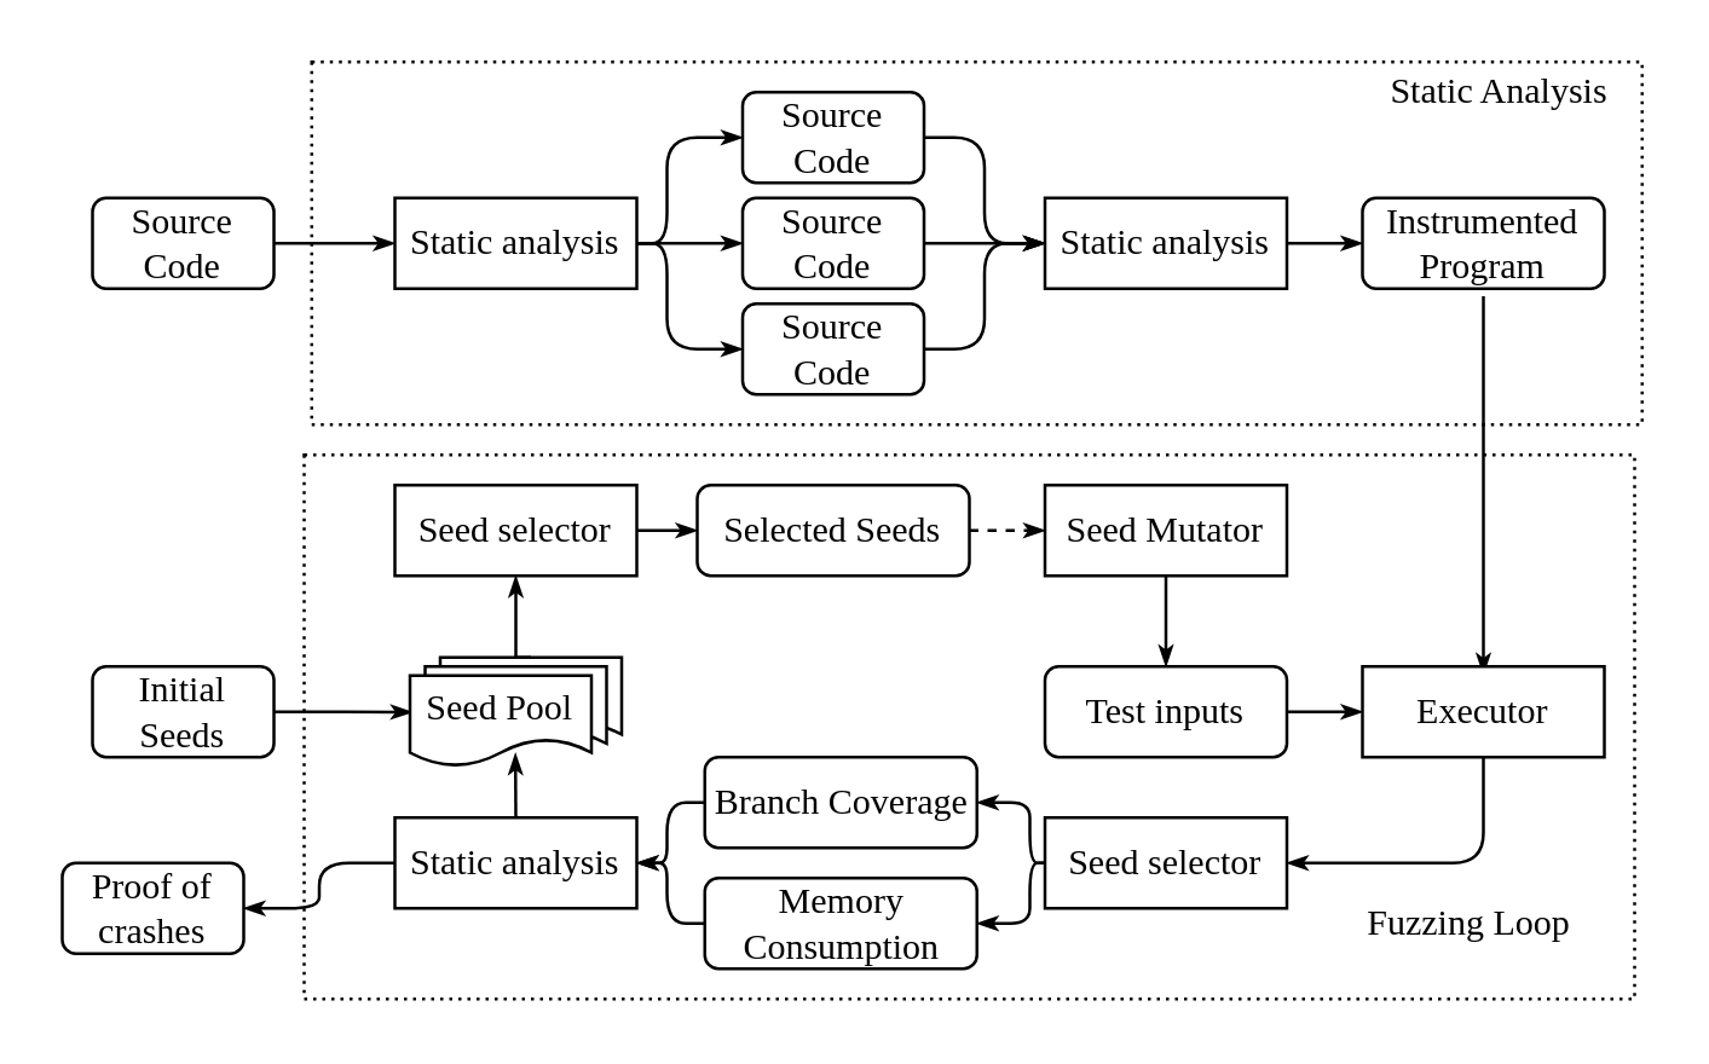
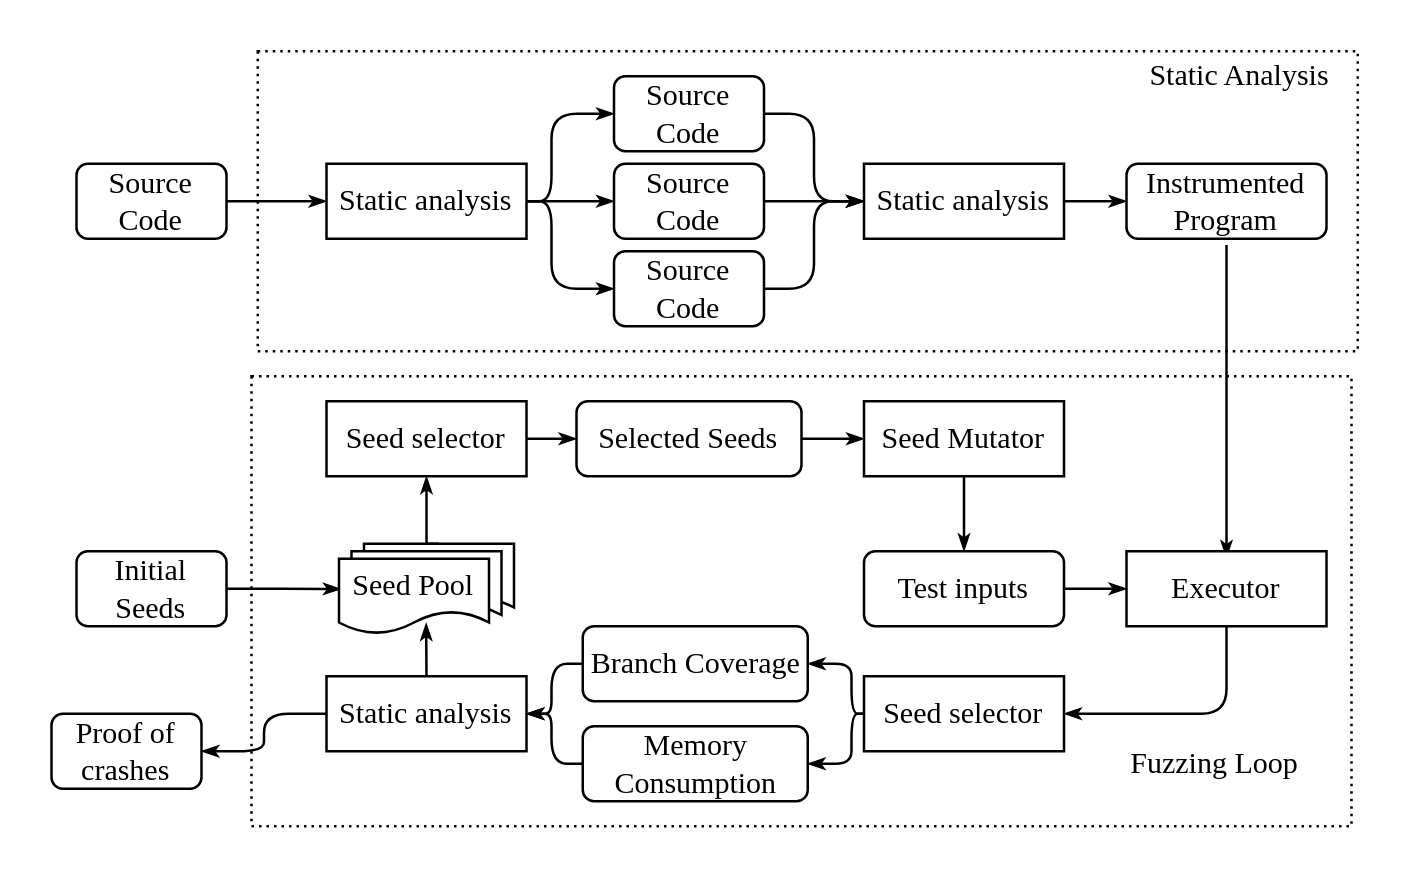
  <mxCell id="0" />
  <mxCell id="1" parent="0" />
  <mxCell id="2" value="" style="rounded=0;whiteSpace=wrap;html=1;dashed=1;dashPattern=1 2;fontFamily=Georgia;" vertex="1" parent="1"><mxGeometry x="102.5" y="20" width="440" height="120" as="geometry" /></mxCell>
  <mxCell id="3" value="" style="rounded=0;whiteSpace=wrap;html=1;dashed=1;dashPattern=1 2;fontFamily=Georgia;" vertex="1" parent="1"><mxGeometry x="100" y="150" width="440" height="180" as="geometry" /></mxCell>
  <mxCell id="4" style="edgeStyle=orthogonalEdgeStyle;rounded=1;orthogonalLoop=1;jettySize=auto;html=1;exitX=1;exitY=0.5;exitDx=0;exitDy=0;entryX=0;entryY=0.5;entryDx=0;entryDy=0;strokeColor=#000000;fontFamily=Georgia;endSize=4;endArrow=classicThin;endFill=1;" edge="1" parent="1" source="5" target="12"><mxGeometry relative="1" as="geometry" /></mxCell>
  <mxCell id="5" value="Source Code" style="rounded=1;whiteSpace=wrap;html=1;fontFamily=Georgia;" vertex="1" parent="1"><mxGeometry x="30" y="65" width="60" height="30" as="geometry" /></mxCell>
  <mxCell id="6" style="edgeStyle=orthogonalEdgeStyle;rounded=0;orthogonalLoop=1;jettySize=auto;html=1;exitX=1;exitY=0.5;exitDx=0;exitDy=0;entryX=0.012;entryY=0.404;entryDx=0;entryDy=0;entryPerimeter=0;fontFamily=Georgia;endSize=4;endArrow=classicThin;endFill=1;" edge="1" parent="1" source="7" target="46"><mxGeometry relative="1" as="geometry" /></mxCell>
  <mxCell id="7" value="Initial Seeds" style="rounded=1;whiteSpace=wrap;html=1;fontFamily=Georgia;" vertex="1" parent="1"><mxGeometry x="30" y="220" width="60" height="30" as="geometry" /></mxCell>
  <mxCell id="8" value="Proof of crashes" style="rounded=1;whiteSpace=wrap;html=1;fontFamily=Georgia;" vertex="1" parent="1"><mxGeometry x="20" y="285" width="60" height="30" as="geometry" /></mxCell>
  <mxCell id="9" style="edgeStyle=orthogonalEdgeStyle;rounded=1;orthogonalLoop=1;jettySize=auto;html=1;exitX=1;exitY=0.5;exitDx=0;exitDy=0;entryX=0;entryY=0.5;entryDx=0;entryDy=0;strokeColor=#000000;fontFamily=Georgia;endSize=4;endArrow=classicThin;endFill=1;" edge="1" parent="1" source="12" target="16"><mxGeometry relative="1" as="geometry" /></mxCell>
  <mxCell id="10" style="edgeStyle=orthogonalEdgeStyle;rounded=1;orthogonalLoop=1;jettySize=auto;html=1;exitX=1;exitY=0.5;exitDx=0;exitDy=0;entryX=0;entryY=0.5;entryDx=0;entryDy=0;strokeColor=#000000;fontFamily=Georgia;strokeWidth=1;endArrow=classicThin;endFill=1;endSize=4;" edge="1" parent="1" source="12" target="18"><mxGeometry relative="1" as="geometry"><Array as="points"><mxPoint x="220" y="80" /><mxPoint x="220" y="115" /></Array></mxGeometry></mxCell>
  <mxCell id="11" style="edgeStyle=orthogonalEdgeStyle;rounded=1;orthogonalLoop=1;jettySize=auto;html=1;exitX=1;exitY=0.5;exitDx=0;exitDy=0;entryX=0;entryY=0.5;entryDx=0;entryDy=0;endArrow=classicThin;endFill=1;strokeColor=#000000;strokeWidth=1;fontFamily=Georgia;endSize=4;" edge="1" parent="1" source="12" target="14"><mxGeometry relative="1" as="geometry"><Array as="points"><mxPoint x="220" y="80" /><mxPoint x="220" y="45" /></Array></mxGeometry></mxCell>
  <mxCell id="12" value="&lt;font&gt;Static analysis&lt;/font&gt;" style="rounded=0;whiteSpace=wrap;html=1;fontFamily=Georgia;" vertex="1" parent="1"><mxGeometry x="130" y="65" width="80" height="30" as="geometry" /></mxCell>
  <mxCell id="13" style="edgeStyle=orthogonalEdgeStyle;rounded=1;orthogonalLoop=1;jettySize=auto;html=1;exitX=1;exitY=0.5;exitDx=0;exitDy=0;entryX=0;entryY=0.5;entryDx=0;entryDy=0;endArrow=classicThin;endFill=1;endSize=4;strokeColor=#000000;strokeWidth=1;fontFamily=Georgia;" edge="1" parent="1" source="14" target="20"><mxGeometry relative="1" as="geometry" /></mxCell>
  <mxCell id="14" value="Source Code" style="rounded=1;whiteSpace=wrap;html=1;fontFamily=Georgia;" vertex="1" parent="1"><mxGeometry x="245" y="30" width="60" height="30" as="geometry" /></mxCell>
  <mxCell id="15" style="edgeStyle=orthogonalEdgeStyle;rounded=1;orthogonalLoop=1;jettySize=auto;html=1;exitX=1;exitY=0.5;exitDx=0;exitDy=0;entryX=0;entryY=0.5;entryDx=0;entryDy=0;endArrow=classicThin;endFill=1;endSize=4;strokeColor=#000000;strokeWidth=1;fontFamily=Georgia;" edge="1" parent="1" source="16" target="20"><mxGeometry relative="1" as="geometry" /></mxCell>
  <mxCell id="16" value="Source Code" style="rounded=1;whiteSpace=wrap;html=1;fontFamily=Georgia;" vertex="1" parent="1"><mxGeometry x="245" y="65" width="60" height="30" as="geometry" /></mxCell>
  <mxCell id="17" style="edgeStyle=orthogonalEdgeStyle;rounded=1;orthogonalLoop=1;jettySize=auto;html=1;exitX=1;exitY=0.5;exitDx=0;exitDy=0;entryX=0;entryY=0.5;entryDx=0;entryDy=0;endArrow=classicThin;endFill=1;endSize=4;strokeColor=#000000;strokeWidth=1;fontFamily=Georgia;" edge="1" parent="1" source="18" target="20"><mxGeometry relative="1" as="geometry" /></mxCell>
  <mxCell id="18" value="Source Code" style="rounded=1;whiteSpace=wrap;html=1;fontFamily=Georgia;" vertex="1" parent="1"><mxGeometry x="245" y="100" width="60" height="30" as="geometry" /></mxCell>
  <mxCell id="19" style="edgeStyle=orthogonalEdgeStyle;rounded=1;orthogonalLoop=1;jettySize=auto;html=1;exitX=1;exitY=0.5;exitDx=0;exitDy=0;entryX=0;entryY=0.5;entryDx=0;entryDy=0;endArrow=classicThin;endFill=1;endSize=4;strokeColor=#000000;strokeWidth=1;fontFamily=Georgia;" edge="1" parent="1" source="20" target="22"><mxGeometry relative="1" as="geometry" /></mxCell>
  <mxCell id="20" value="&lt;font&gt;Static analysis&lt;/font&gt;" style="rounded=0;whiteSpace=wrap;html=1;fontFamily=Georgia;" vertex="1" parent="1"><mxGeometry x="345" y="65" width="80" height="30" as="geometry" /></mxCell>
  <mxCell id="21" style="edgeStyle=orthogonalEdgeStyle;rounded=0;orthogonalLoop=1;jettySize=auto;html=1;exitX=0.5;exitY=1;exitDx=0;exitDy=0;entryX=0.5;entryY=0;entryDx=0;entryDy=0;fontFamily=Georgia;endSize=4;endArrow=classicThin;endFill=1;" edge="1" parent="1"><mxGeometry relative="1" as="geometry"><mxPoint x="490" y="97.452" as="sourcePoint" /><mxPoint x="490" y="222.69" as="targetPoint" /></mxGeometry></mxCell>
  <mxCell id="22" value="Instrumented Program" style="rounded=1;whiteSpace=wrap;html=1;fontFamily=Georgia;" vertex="1" parent="1"><mxGeometry x="450" y="65" width="80" height="30" as="geometry" /></mxCell>
  <mxCell id="23" style="edgeStyle=orthogonalEdgeStyle;rounded=0;orthogonalLoop=1;jettySize=auto;html=1;exitX=0.5;exitY=0;exitDx=0;exitDy=0;entryX=0.581;entryY=0.857;entryDx=0;entryDy=0;entryPerimeter=0;fontFamily=Georgia;endArrow=classicThin;endFill=1;endSize=4;" edge="1" parent="1" source="25" target="46"><mxGeometry relative="1" as="geometry" /></mxCell>
  <mxCell id="24" style="edgeStyle=orthogonalEdgeStyle;rounded=1;orthogonalLoop=1;jettySize=auto;html=1;exitX=0;exitY=0.5;exitDx=0;exitDy=0;entryX=1;entryY=0.5;entryDx=0;entryDy=0;strokeColor=#000000;fontFamily=Georgia;endSize=4;endArrow=classicThin;endFill=1;" edge="1" parent="1" source="25" target="8"><mxGeometry relative="1" as="geometry" /></mxCell>
  <mxCell id="25" value="&lt;font&gt;Static analysis&lt;/font&gt;" style="rounded=0;whiteSpace=wrap;html=1;fontFamily=Georgia;" vertex="1" parent="1"><mxGeometry x="130" y="270" width="80" height="30" as="geometry" /></mxCell>
  <mxCell id="26" style="edgeStyle=orthogonalEdgeStyle;rounded=0;orthogonalLoop=1;jettySize=auto;html=1;exitX=1;exitY=0.5;exitDx=0;exitDy=0;entryX=0;entryY=0.5;entryDx=0;entryDy=0;fontFamily=Georgia;endSize=4;endArrow=classicThin;endFill=1;" edge="1" parent="1" source="27" target="29"><mxGeometry relative="1" as="geometry" /></mxCell>
  <mxCell id="27" value="Seed selector" style="rounded=0;whiteSpace=wrap;html=1;fontFamily=Georgia;" vertex="1" parent="1"><mxGeometry x="130" y="160" width="80" height="30" as="geometry" /></mxCell>
- <mxCell id="28" style="edgeStyle=orthogonalEdgeStyle;rounded=0;orthogonalLoop=1;jettySize=auto;html=1;exitX=1;exitY=0.5;exitDx=0;exitDy=0;entryX=0;entryY=0.5;entryDx=0;entryDy=0;fontFamily=Georgia;endSize=4;endArrow=classicThin;endFill=1;dashed=1;" edge="1" parent="1" source="29" target="31"><mxGeometry relative="1" as="geometry" /></mxCell>
+ <mxCell id="28" style="edgeStyle=orthogonalEdgeStyle;rounded=0;orthogonalLoop=1;jettySize=auto;html=1;exitX=1;exitY=0.5;exitDx=0;exitDy=0;entryX=0;entryY=0.5;entryDx=0;entryDy=0;fontFamily=Georgia;endSize=4;endArrow=classicThin;endFill=1;" edge="1" parent="1" source="29" target="31"><mxGeometry relative="1" as="geometry" /></mxCell>
  <mxCell id="29" value="Selected Seeds" style="rounded=1;whiteSpace=wrap;html=1;fontFamily=Georgia;" vertex="1" parent="1"><mxGeometry x="230" y="160" width="90" height="30" as="geometry" /></mxCell>
  <mxCell id="30" style="edgeStyle=orthogonalEdgeStyle;rounded=0;orthogonalLoop=1;jettySize=auto;html=1;exitX=0.5;exitY=1;exitDx=0;exitDy=0;entryX=0.5;entryY=0;entryDx=0;entryDy=0;fontFamily=Georgia;endSize=4;endArrow=classicThin;endFill=1;" edge="1" parent="1" source="31" target="37"><mxGeometry relative="1" as="geometry" /></mxCell>
  <mxCell id="31" value="Seed Mutator" style="rounded=0;whiteSpace=wrap;html=1;fontFamily=Georgia;" vertex="1" parent="1"><mxGeometry x="345" y="160" width="80" height="30" as="geometry" /></mxCell>
  <mxCell id="32" style="edgeStyle=orthogonalEdgeStyle;rounded=1;orthogonalLoop=1;jettySize=auto;html=1;exitX=0;exitY=0.5;exitDx=0;exitDy=0;entryX=1;entryY=0.5;entryDx=0;entryDy=0;strokeColor=#000000;fontFamily=Georgia;endArrow=classicThin;endFill=1;endSize=4;" edge="1" parent="1" source="33" target="25"><mxGeometry relative="1" as="geometry"><Array as="points"><mxPoint x="220" y="265" /><mxPoint x="220" y="285" /></Array></mxGeometry></mxCell>
  <mxCell id="33" value="Branch Coverage" style="rounded=1;whiteSpace=wrap;html=1;fontFamily=Georgia;" vertex="1" parent="1"><mxGeometry x="232.5" y="250" width="90" height="30" as="geometry" /></mxCell>
  <mxCell id="34" style="edgeStyle=orthogonalEdgeStyle;rounded=1;orthogonalLoop=1;jettySize=auto;html=1;exitX=0;exitY=0.5;exitDx=0;exitDy=0;entryX=1;entryY=0.5;entryDx=0;entryDy=0;strokeColor=#000000;fontFamily=Georgia;endArrow=classicThin;endFill=1;endSize=4;" edge="1" parent="1" source="35" target="25"><mxGeometry relative="1" as="geometry"><Array as="points"><mxPoint x="220" y="305" /><mxPoint x="220" y="285" /></Array></mxGeometry></mxCell>
  <mxCell id="35" value="Memory Consumption" style="rounded=1;whiteSpace=wrap;html=1;fontFamily=Georgia;" vertex="1" parent="1"><mxGeometry x="232.5" y="290" width="90" height="30" as="geometry" /></mxCell>
  <mxCell id="36" style="edgeStyle=orthogonalEdgeStyle;rounded=0;orthogonalLoop=1;jettySize=auto;html=1;exitX=1;exitY=0.5;exitDx=0;exitDy=0;entryX=0;entryY=0.5;entryDx=0;entryDy=0;fontFamily=Georgia;endSize=4;endArrow=classicThin;endFill=1;" edge="1" parent="1" source="37" target="39"><mxGeometry relative="1" as="geometry" /></mxCell>
  <mxCell id="37" value="Test inputs" style="rounded=1;whiteSpace=wrap;html=1;fontFamily=Georgia;" vertex="1" parent="1"><mxGeometry x="345" y="220" width="80" height="30" as="geometry" /></mxCell>
  <mxCell id="38" style="edgeStyle=orthogonalEdgeStyle;rounded=1;orthogonalLoop=1;jettySize=auto;html=1;exitX=0.5;exitY=1;exitDx=0;exitDy=0;entryX=1;entryY=0.5;entryDx=0;entryDy=0;fontFamily=Georgia;endArrow=classicThin;endFill=1;endSize=4;" edge="1" parent="1" source="39" target="42"><mxGeometry relative="1" as="geometry"><Array as="points"><mxPoint x="490" y="285" /></Array></mxGeometry></mxCell>
  <mxCell id="39" value="Executor" style="rounded=0;whiteSpace=wrap;html=1;fontFamily=Georgia;verticalAlign=middle;align=center;" vertex="1" parent="1"><mxGeometry x="450" y="220" width="80" height="30" as="geometry" /></mxCell>
  <mxCell id="40" style="edgeStyle=orthogonalEdgeStyle;rounded=1;orthogonalLoop=1;jettySize=auto;html=1;exitX=0;exitY=0.5;exitDx=0;exitDy=0;entryX=1;entryY=0.5;entryDx=0;entryDy=0;fontFamily=Georgia;strokeColor=#000000;endArrow=classicThin;endFill=1;endSize=4;" edge="1" parent="1" source="42" target="33"><mxGeometry relative="1" as="geometry"><Array as="points"><mxPoint x="340" y="285" /><mxPoint x="340" y="265" /></Array></mxGeometry></mxCell>
  <mxCell id="41" style="edgeStyle=orthogonalEdgeStyle;rounded=1;orthogonalLoop=1;jettySize=auto;html=1;exitX=0;exitY=0.5;exitDx=0;exitDy=0;entryX=1;entryY=0.5;entryDx=0;entryDy=0;strokeColor=#000000;fontFamily=Georgia;endArrow=classicThin;endFill=1;endSize=4;" edge="1" parent="1" source="42" target="35"><mxGeometry relative="1" as="geometry"><Array as="points"><mxPoint x="340" y="285" /><mxPoint x="340" y="305" /></Array></mxGeometry></mxCell>
  <mxCell id="42" value="Seed selector" style="rounded=0;whiteSpace=wrap;html=1;fontFamily=Georgia;" vertex="1" parent="1"><mxGeometry x="345" y="270" width="80" height="30" as="geometry" /></mxCell>
  <mxCell id="43" value="" style="group;fontFamily=Georgia;" vertex="1" connectable="0" parent="1"><mxGeometry x="135" y="217" width="70" height="36" as="geometry" /></mxCell>
  <mxCell id="44" value="" style="shape=document;whiteSpace=wrap;html=1;boundedLbl=1;fontFamily=Georgia;" vertex="1" parent="43"><mxGeometry x="10" width="60" height="30" as="geometry" /></mxCell>
  <mxCell id="45" value="" style="shape=document;whiteSpace=wrap;html=1;boundedLbl=1;fontFamily=Georgia;" vertex="1" parent="43"><mxGeometry x="5" y="3" width="60" height="30" as="geometry" /></mxCell>
  <mxCell id="46" value="Seed Pool" style="shape=document;whiteSpace=wrap;html=1;boundedLbl=1;fontFamily=Georgia;" vertex="1" parent="43"><mxGeometry y="6" width="60" height="30" as="geometry" /></mxCell>
  <mxCell id="47" style="edgeStyle=orthogonalEdgeStyle;rounded=0;orthogonalLoop=1;jettySize=auto;html=1;exitX=0.5;exitY=0;exitDx=0;exitDy=0;entryX=0.5;entryY=1;entryDx=0;entryDy=0;fontFamily=Georgia;endArrow=classicThin;endFill=1;endSize=4;" edge="1" parent="1" source="44" target="27"><mxGeometry relative="1" as="geometry" /></mxCell>
  <mxCell id="48" value="Static Analysis" style="text;html=1;resizable=0;points=[];autosize=1;align=center;verticalAlign=top;spacingTop=-4;fontFamily=Georgia;" vertex="1" parent="1"><mxGeometry x="450" y="20" width="90" height="20" as="geometry" /></mxCell>
  <mxCell id="49" value="Fuzzing Loop" style="text;html=1;resizable=0;points=[];autosize=1;align=center;verticalAlign=top;spacingTop=-4;fontFamily=Georgia;" vertex="1" parent="1"><mxGeometry x="440" y="295" width="90" height="20" as="geometry" /></mxCell>
